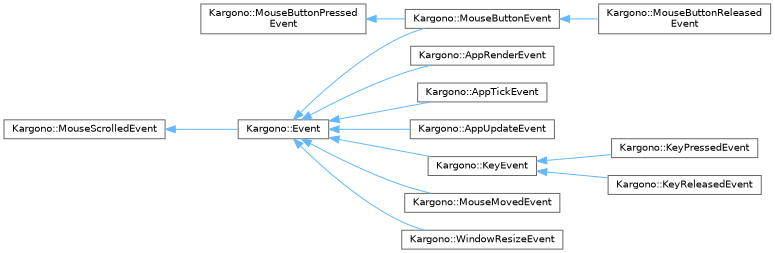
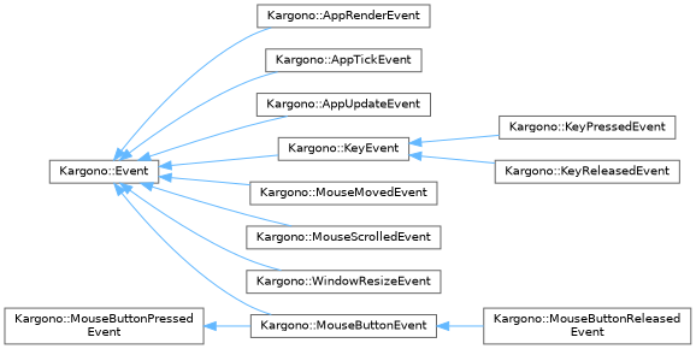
  digraph {
    rankdir=LR
    node [color=grey40 fillcolor=white fontname=Helvetica fontsize=10 shape=box style=filled]
    edge [color=steelblue1 dir=back fontname=Helvetica fontsize=10 labelfontname=Helvetica labelfontsize=10 style=solid]
    n1 [height=0.2 label="Kargono::Event" width=0.4]
    n2 [height=0.2 label="Kargono::AppRenderEvent" width=0.4]
    n3 [height=0.2 label="Kargono::AppTickEvent" width=0.4]
    n4 [height=0.2 label="Kargono::AppUpdateEvent" width=0.4]
    n5 [height=0.2 label="Kargono::KeyEvent" width=0.4]
    n6 [height=0.2 label="Kargono::MouseButtonEvent" width=0.4]
    n7 [height=0.2 label="Kargono::MouseMovedEvent" width=0.4]
    n8 [height=0.2 label="Kargono::MouseScrolledEvent" width=0.4]
    n9 [height=0.2 label="Kargono::WindowResizeEvent" width=0.4]
    n10 [height=0.2 label="Kargono::KeyPressedEvent" width=0.4]
    n11 [height=0.2 label="Kargono::KeyReleasedEvent" width=0.4]
    n12 [height=0.2 label="Kargono::MouseButtonReleased\lEvent" width=0.4]
    n13 [height=0.2 label="Kargono::MouseButtonPressed\lEvent" width=0.4]
    n1 -> n2
    n1 -> n3
    n1 -> n4
    n1 -> n5
    n1 -> n6
    n1 -> n7
-   n8 -> n1
+   n1 -> n8
    n1 -> n9
    n5 -> n10
    n5 -> n11
    n6 -> n12
    n13 -> n6
  }
